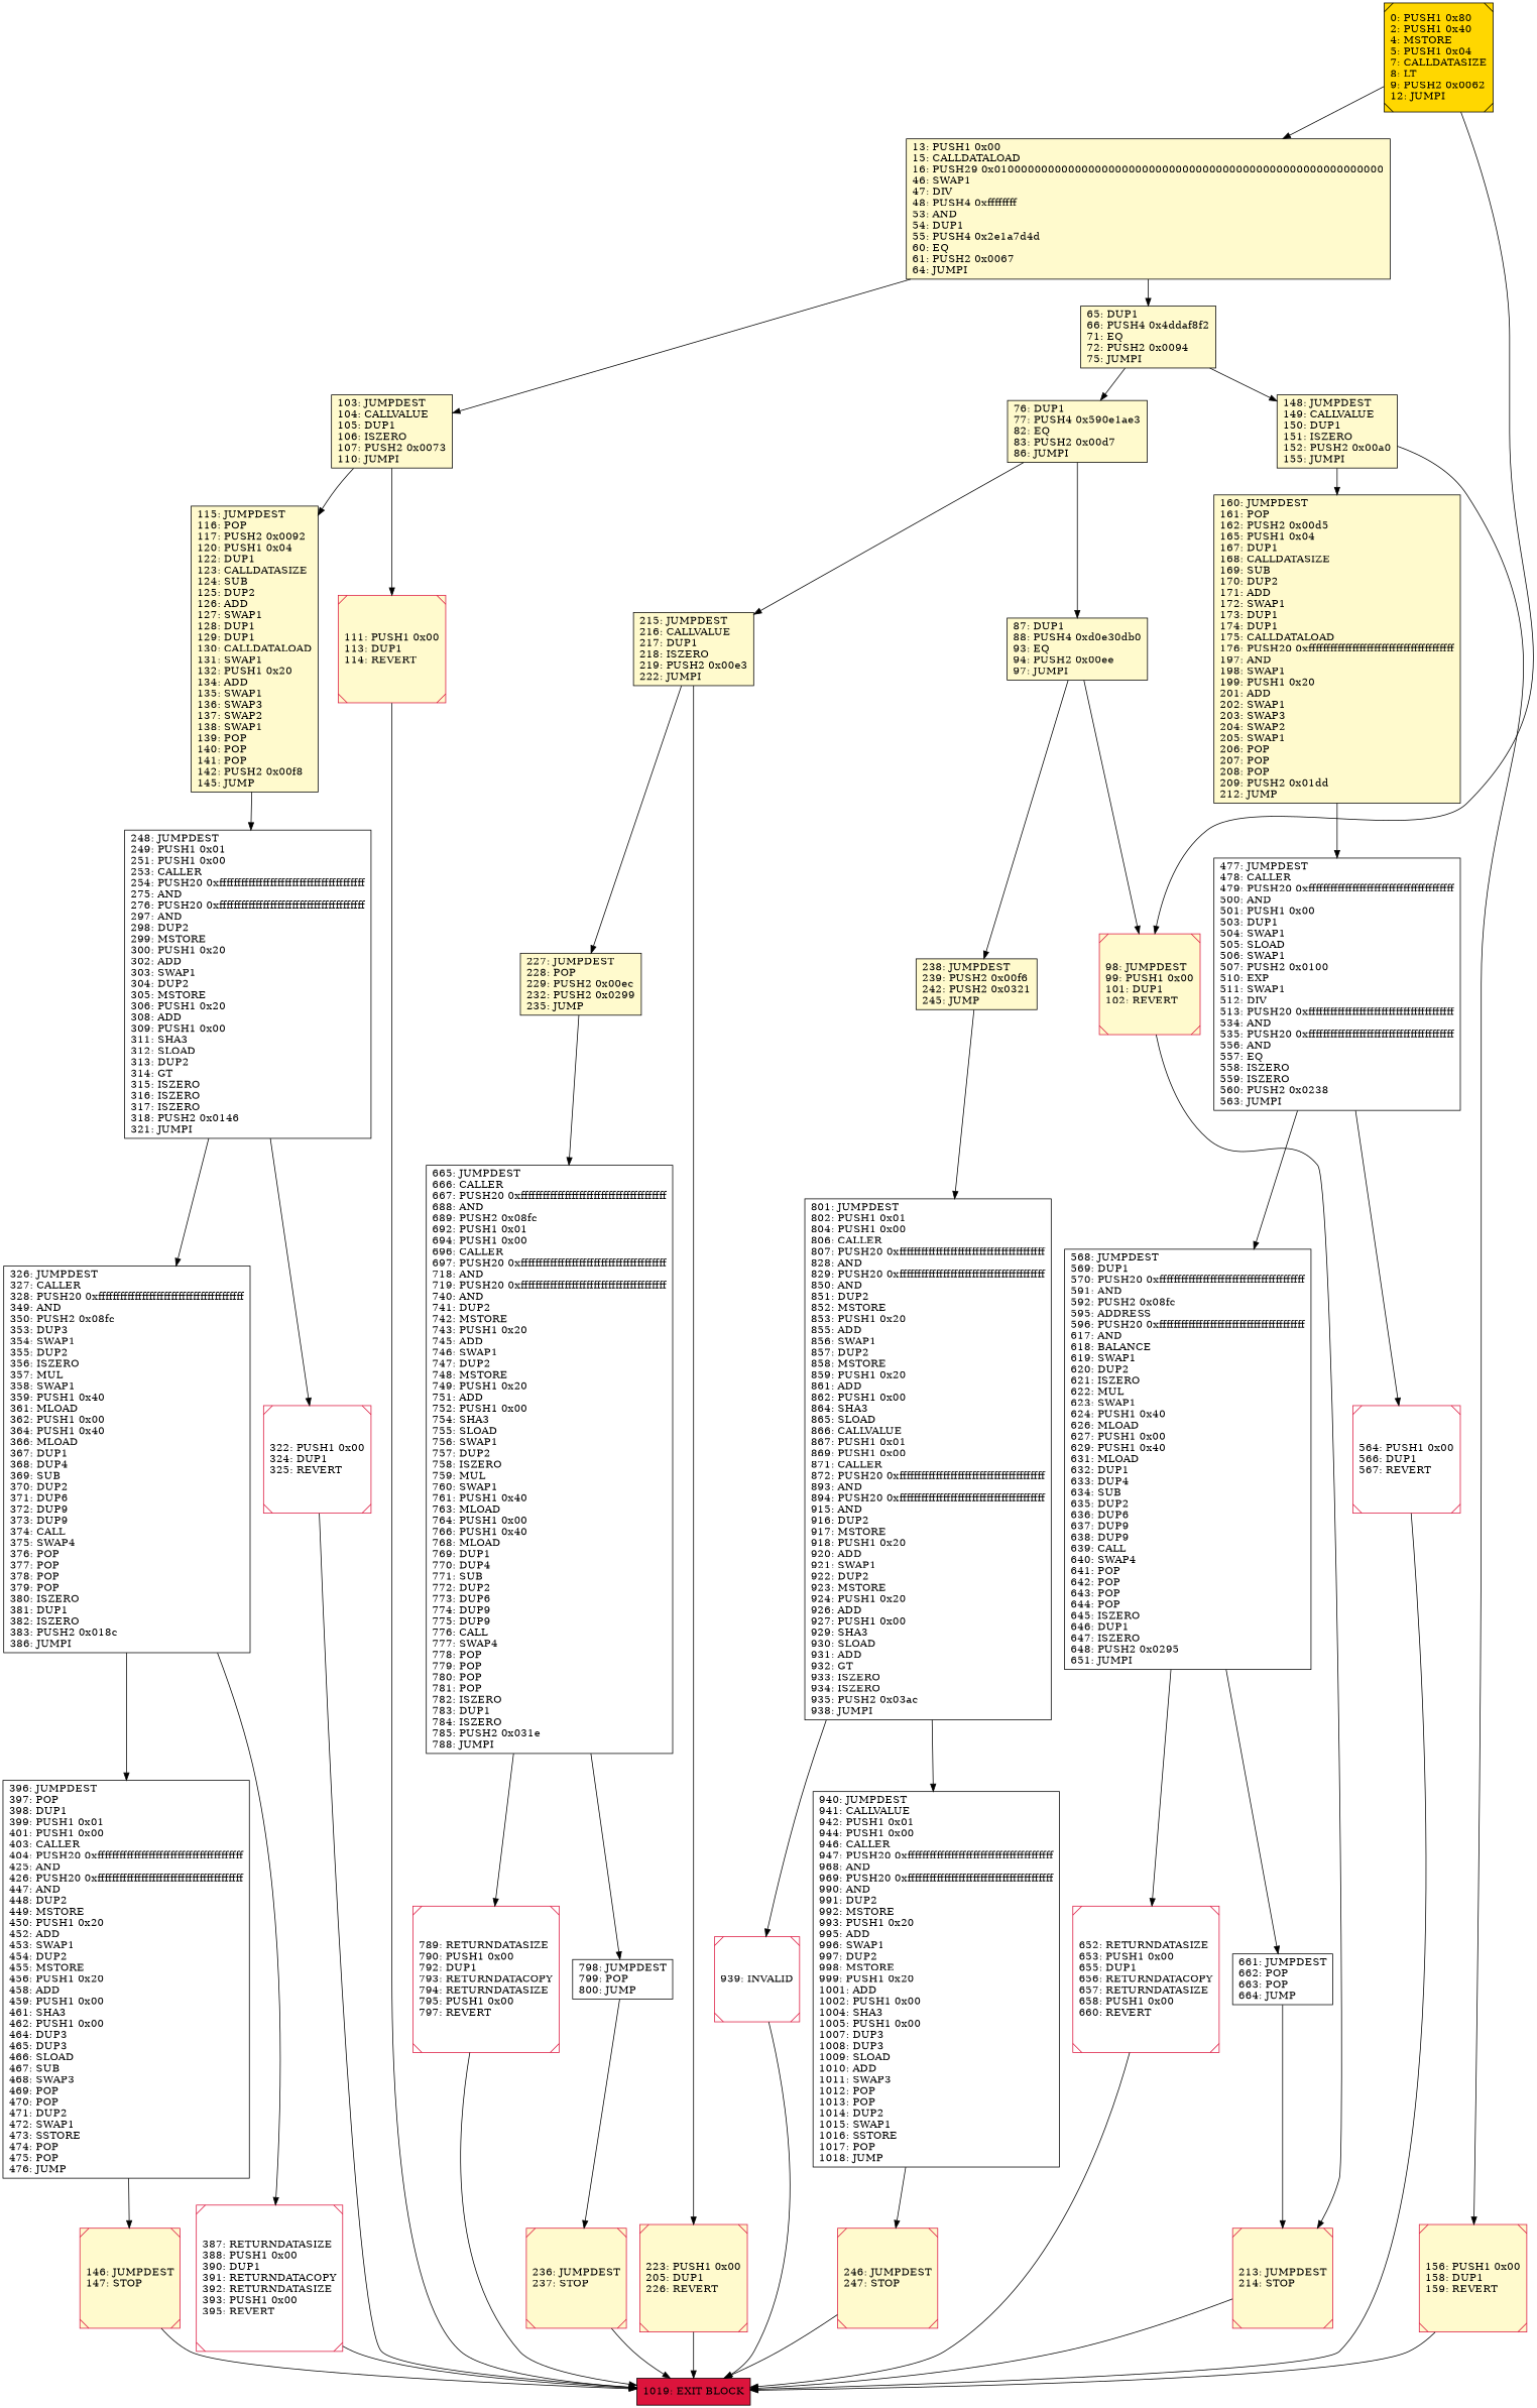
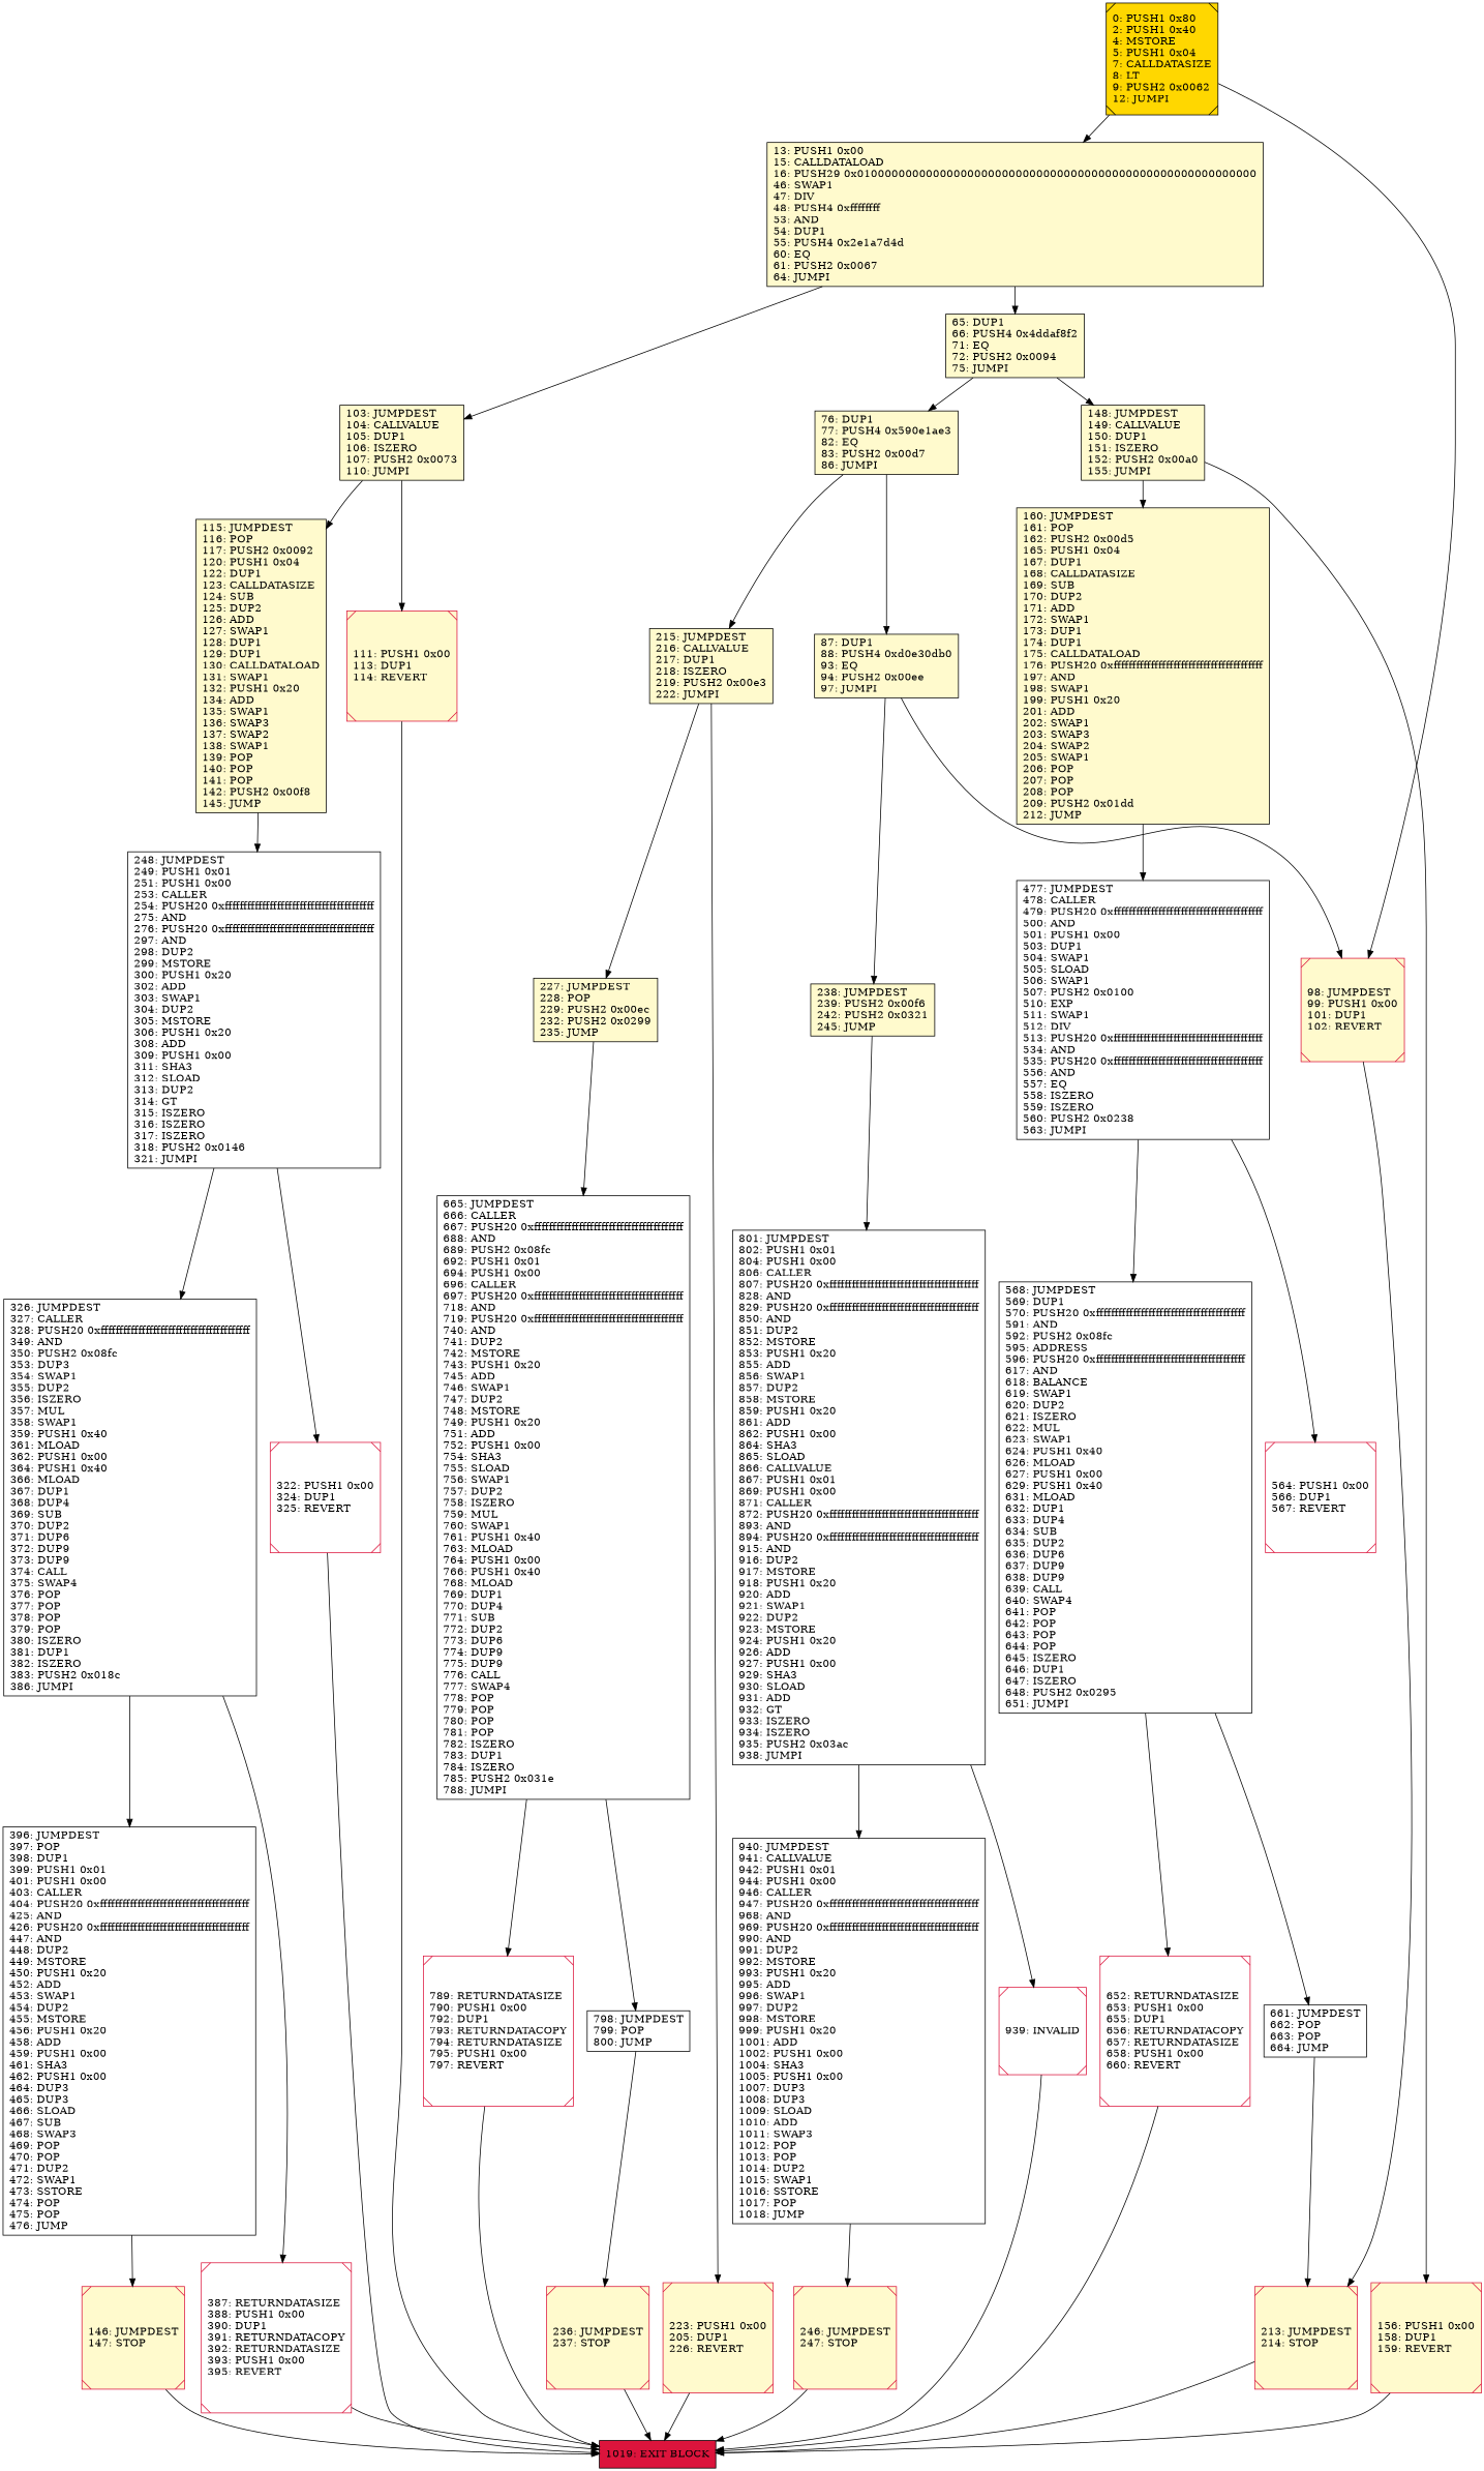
  digraph {
    fontname="DejaVu Serif"
    rankdir=UD
    node [color=black fillcolor=lemonchiffon fontcolor=black fontname="DejaVu Serif" shape=box style=filled]
    edge [fontname="DejaVu Serif"]
    n1 [label="115: JUMPDEST\l116: POP\l117: PUSH2 0x0092\l120: PUSH1 0x04\l122: DUP1\l123: CALLDATASIZE\l124: SUB\l125: DUP2\l126: ADD\l127: SWAP1\l128: DUP1\l129: DUP1\l130: CALLDATALOAD\l131: SWAP1\l132: PUSH1 0x20\l134: ADD\l135: SWAP1\l136: SWAP3\l137: SWAP2\l138: SWAP1\l139: POP\l140: POP\l141: POP\l142: PUSH2 0x00f8\l145: JUMP\l"]
    n2 [fillcolor=white label="248: JUMPDEST\l249: PUSH1 0x01\l251: PUSH1 0x00\l253: CALLER\l254: PUSH20 0xffffffffffffffffffffffffffffffffffffffff\l275: AND\l276: PUSH20 0xffffffffffffffffffffffffffffffffffffffff\l297: AND\l298: DUP2\l299: MSTORE\l300: PUSH1 0x20\l302: ADD\l303: SWAP1\l304: DUP2\l305: MSTORE\l306: PUSH1 0x20\l308: ADD\l309: PUSH1 0x00\l311: SHA3\l312: SLOAD\l313: DUP2\l314: GT\l315: ISZERO\l316: ISZERO\l317: ISZERO\l318: PUSH2 0x0146\l321: JUMPI\l"]
    n3 [fillcolor=white label="326: JUMPDEST\l327: CALLER\l328: PUSH20 0xffffffffffffffffffffffffffffffffffffffff\l349: AND\l350: PUSH2 0x08fc\l353: DUP3\l354: SWAP1\l355: DUP2\l356: ISZERO\l357: MUL\l358: SWAP1\l359: PUSH1 0x40\l361: MLOAD\l362: PUSH1 0x00\l364: PUSH1 0x40\l366: MLOAD\l367: DUP1\l368: DUP4\l369: SUB\l370: DUP2\l371: DUP6\l372: DUP9\l373: DUP9\l374: CALL\l375: SWAP4\l376: POP\l377: POP\l378: POP\l379: POP\l380: ISZERO\l381: DUP1\l382: ISZERO\l383: PUSH2 0x018c\l386: JUMPI\l"]
    n4 [color=crimson fillcolor=white label="322: PUSH1 0x00\l324: DUP1\l325: REVERT\l" shape=Msquare]
    n5 [color=crimson label="213: JUMPDEST\l214: STOP\l" shape=Msquare]
    n6 [fillcolor=crimson label="1019: EXIT BLOCK\l"]
    n7 [label="148: JUMPDEST\l149: CALLVALUE\l150: DUP1\l151: ISZERO\l152: PUSH2 0x00a0\l155: JUMPI\l"]
    n8 [label="160: JUMPDEST\l161: POP\l162: PUSH2 0x00d5\l165: PUSH1 0x04\l167: DUP1\l168: CALLDATASIZE\l169: SUB\l170: DUP2\l171: ADD\l172: SWAP1\l173: DUP1\l174: DUP1\l175: CALLDATALOAD\l176: PUSH20 0xffffffffffffffffffffffffffffffffffffffff\l197: AND\l198: SWAP1\l199: PUSH1 0x20\l201: ADD\l202: SWAP1\l203: SWAP3\l204: SWAP2\l205: SWAP1\l206: POP\l207: POP\l208: POP\l209: PUSH2 0x01dd\l212: JUMP\l"]
    n9 [color=crimson label="156: PUSH1 0x00\l158: DUP1\l159: REVERT\l" shape=Msquare]
    n10 [fillcolor=white label="477: JUMPDEST\l478: CALLER\l479: PUSH20 0xffffffffffffffffffffffffffffffffffffffff\l500: AND\l501: PUSH1 0x00\l503: DUP1\l504: SWAP1\l505: SLOAD\l506: SWAP1\l507: PUSH2 0x0100\l510: EXP\l511: SWAP1\l512: DIV\l513: PUSH20 0xffffffffffffffffffffffffffffffffffffffff\l534: AND\l535: PUSH20 0xffffffffffffffffffffffffffffffffffffffff\l556: AND\l557: EQ\l558: ISZERO\l559: ISZERO\l560: PUSH2 0x0238\l563: JUMPI\l"]
    n11 [label="87: DUP1\l88: PUSH4 0xd0e30db0\l93: EQ\l94: PUSH2 0x00ee\l97: JUMPI\l"]
    n12 [label="238: JUMPDEST\l239: PUSH2 0x00f6\l242: PUSH2 0x0321\l245: JUMP\l"]
    n13 [color=crimson label="98: JUMPDEST\l99: PUSH1 0x00\l101: DUP1\l102: REVERT\l" shape=Msquare]
    n14 [fillcolor=white label="801: JUMPDEST\l802: PUSH1 0x01\l804: PUSH1 0x00\l806: CALLER\l807: PUSH20 0xffffffffffffffffffffffffffffffffffffffff\l828: AND\l829: PUSH20 0xffffffffffffffffffffffffffffffffffffffff\l850: AND\l851: DUP2\l852: MSTORE\l853: PUSH1 0x20\l855: ADD\l856: SWAP1\l857: DUP2\l858: MSTORE\l859: PUSH1 0x20\l861: ADD\l862: PUSH1 0x00\l864: SHA3\l865: SLOAD\l866: CALLVALUE\l867: PUSH1 0x01\l869: PUSH1 0x00\l871: CALLER\l872: PUSH20 0xffffffffffffffffffffffffffffffffffffffff\l893: AND\l894: PUSH20 0xffffffffffffffffffffffffffffffffffffffff\l915: AND\l916: DUP2\l917: MSTORE\l918: PUSH1 0x20\l920: ADD\l921: SWAP1\l922: DUP2\l923: MSTORE\l924: PUSH1 0x20\l926: ADD\l927: PUSH1 0x00\l929: SHA3\l930: SLOAD\l931: ADD\l932: GT\l933: ISZERO\l934: ISZERO\l935: PUSH2 0x03ac\l938: JUMPI\l"]
    n15 [label="215: JUMPDEST\l216: CALLVALUE\l217: DUP1\l218: ISZERO\l219: PUSH2 0x00e3\l222: JUMPI\l"]
    n16 [label="227: JUMPDEST\l228: POP\l229: PUSH2 0x00ec\l232: PUSH2 0x0299\l235: JUMP\l"]
    n17 [color=crimson label="223: PUSH1 0x00\l205: DUP1\l226: REVERT\l" shape=Msquare]
    n18 [fillcolor=white label="665: JUMPDEST\l666: CALLER\l667: PUSH20 0xffffffffffffffffffffffffffffffffffffffff\l688: AND\l689: PUSH2 0x08fc\l692: PUSH1 0x01\l694: PUSH1 0x00\l696: CALLER\l697: PUSH20 0xffffffffffffffffffffffffffffffffffffffff\l718: AND\l719: PUSH20 0xffffffffffffffffffffffffffffffffffffffff\l740: AND\l741: DUP2\l742: MSTORE\l743: PUSH1 0x20\l745: ADD\l746: SWAP1\l747: DUP2\l748: MSTORE\l749: PUSH1 0x20\l751: ADD\l752: PUSH1 0x00\l754: SHA3\l755: SLOAD\l756: SWAP1\l757: DUP2\l758: ISZERO\l759: MUL\l760: SWAP1\l761: PUSH1 0x40\l763: MLOAD\l764: PUSH1 0x00\l766: PUSH1 0x40\l768: MLOAD\l769: DUP1\l770: DUP4\l771: SUB\l772: DUP2\l773: DUP6\l774: DUP9\l775: DUP9\l776: CALL\l777: SWAP4\l778: POP\l779: POP\l780: POP\l781: POP\l782: ISZERO\l783: DUP1\l784: ISZERO\l785: PUSH2 0x031e\l788: JUMPI\l"]
    n19 [color=crimson fillcolor=white label="387: RETURNDATASIZE\l388: PUSH1 0x00\l390: DUP1\l391: RETURNDATACOPY\l392: RETURNDATASIZE\l393: PUSH1 0x00\l395: REVERT\l" shape=Msquare]
    n20 [fillcolor=white label="396: JUMPDEST\l397: POP\l398: DUP1\l399: PUSH1 0x01\l401: PUSH1 0x00\l403: CALLER\l404: PUSH20 0xffffffffffffffffffffffffffffffffffffffff\l425: AND\l426: PUSH20 0xffffffffffffffffffffffffffffffffffffffff\l447: AND\l448: DUP2\l449: MSTORE\l450: PUSH1 0x20\l452: ADD\l453: SWAP1\l454: DUP2\l455: MSTORE\l456: PUSH1 0x20\l458: ADD\l459: PUSH1 0x00\l461: SHA3\l462: PUSH1 0x00\l464: DUP3\l465: DUP3\l466: SLOAD\l467: SUB\l468: SWAP3\l469: POP\l470: POP\l471: DUP2\l472: SWAP1\l473: SSTORE\l474: POP\l475: POP\l476: JUMP\l"]
    n21 [color=crimson fillcolor=white label="564: PUSH1 0x00\l566: DUP1\l567: REVERT\l" shape=Msquare]
    n22 [fillcolor=white label="568: JUMPDEST\l569: DUP1\l570: PUSH20 0xffffffffffffffffffffffffffffffffffffffff\l591: AND\l592: PUSH2 0x08fc\l595: ADDRESS\l596: PUSH20 0xffffffffffffffffffffffffffffffffffffffff\l617: AND\l618: BALANCE\l619: SWAP1\l620: DUP2\l621: ISZERO\l622: MUL\l623: SWAP1\l624: PUSH1 0x40\l626: MLOAD\l627: PUSH1 0x00\l629: PUSH1 0x40\l631: MLOAD\l632: DUP1\l633: DUP4\l634: SUB\l635: DUP2\l636: DUP6\l637: DUP9\l638: DUP9\l639: CALL\l640: SWAP4\l641: POP\l642: POP\l643: POP\l644: POP\l645: ISZERO\l646: DUP1\l647: ISZERO\l648: PUSH2 0x0295\l651: JUMPI\l"]
    n23 [color=crimson fillcolor=white label="652: RETURNDATASIZE\l653: PUSH1 0x00\l655: DUP1\l656: RETURNDATACOPY\l657: RETURNDATASIZE\l658: PUSH1 0x00\l660: REVERT\l" shape=Msquare]
    n24 [fillcolor=white label="661: JUMPDEST\l662: POP\l663: POP\l664: JUMP\l"]
    n25 [color=crimson label="146: JUMPDEST\l147: STOP\l" shape=Msquare]
    n26 [color=crimson fillcolor=white label="939: INVALID\l" shape=Msquare]
    n27 [fillcolor=white label="940: JUMPDEST\l941: CALLVALUE\l942: PUSH1 0x01\l944: PUSH1 0x00\l946: CALLER\l947: PUSH20 0xffffffffffffffffffffffffffffffffffffffff\l968: AND\l969: PUSH20 0xffffffffffffffffffffffffffffffffffffffff\l990: AND\l991: DUP2\l992: MSTORE\l993: PUSH1 0x20\l995: ADD\l996: SWAP1\l997: DUP2\l998: MSTORE\l999: PUSH1 0x20\l1001: ADD\l1002: PUSH1 0x00\l1004: SHA3\l1005: PUSH1 0x00\l1007: DUP3\l1008: DUP3\l1009: SLOAD\l1010: ADD\l1011: SWAP3\l1012: POP\l1013: POP\l1014: DUP2\l1015: SWAP1\l1016: SSTORE\l1017: POP\l1018: JUMP\l"]
    n28 [color=crimson label="246: JUMPDEST\l247: STOP\l" shape=Msquare]
    n29 [label="103: JUMPDEST\l104: CALLVALUE\l105: DUP1\l106: ISZERO\l107: PUSH2 0x0073\l110: JUMPI\l"]
    n30 [color=crimson label="111: PUSH1 0x00\l113: DUP1\l114: REVERT\l" shape=Msquare]
    n31 [color=crimson fillcolor=white label="789: RETURNDATASIZE\l790: PUSH1 0x00\l792: DUP1\l793: RETURNDATACOPY\l794: RETURNDATASIZE\l795: PUSH1 0x00\l797: REVERT\l" shape=Msquare]
    n32 [label="65: DUP1\l66: PUSH4 0x4ddaf8f2\l71: EQ\l72: PUSH2 0x0094\l75: JUMPI\l"]
    n33 [label="76: DUP1\l77: PUSH4 0x590e1ae3\l82: EQ\l83: PUSH2 0x00d7\l86: JUMPI\l"]
    n34 [fillcolor=gold label="0: PUSH1 0x80\l2: PUSH1 0x40\l4: MSTORE\l5: PUSH1 0x04\l7: CALLDATASIZE\l8: LT\l9: PUSH2 0x0062\l12: JUMPI\l" shape=Msquare]
    n35 [label="13: PUSH1 0x00\l15: CALLDATALOAD\l16: PUSH29 0x0100000000000000000000000000000000000000000000000000000000\l46: SWAP1\l47: DIV\l48: PUSH4 0xffffffff\l53: AND\l54: DUP1\l55: PUSH4 0x2e1a7d4d\l60: EQ\l61: PUSH2 0x0067\l64: JUMPI\l"]
    n36 [fillcolor=white label="798: JUMPDEST\l799: POP\l800: JUMP\l"]
    n37 [color=crimson label="236: JUMPDEST\l237: STOP\l" shape=Msquare]
    n1 -> n2
    n2 -> n3
    n2 -> n4
    n3 -> n19
    n3 -> n20
    n4 -> n6
    n5 -> n6
    n7 -> n8
    n7 -> n9
    n8 -> n10
    n9 -> n6
    n10 -> n21
    n10 -> n22
    n11 -> n12
    n11 -> n13
    n12 -> n14
    n13 -> n5
    n14 -> n26
    n14 -> n27
    n15 -> n16
    n15 -> n17
    n16 -> n18
    n17 -> n6
    n18 -> n31
    n18 -> n36
    n19 -> n6
    n20 -> n25
-   n21 -> n6
    n22 -> n23
    n22 -> n24
    n23 -> n6
    n24 -> n5
    n25 -> n6
    n26 -> n6
    n27 -> n28
    n28 -> n6
    n29 -> n1
    n29 -> n30
    n30 -> n6
    n31 -> n6
    n32 -> n7
    n32 -> n33
    n33 -> n11
    n33 -> n15
    n34 -> n13
    n34 -> n35
    n35 -> n29
    n35 -> n32
    n36 -> n37
    n37 -> n6
  }
